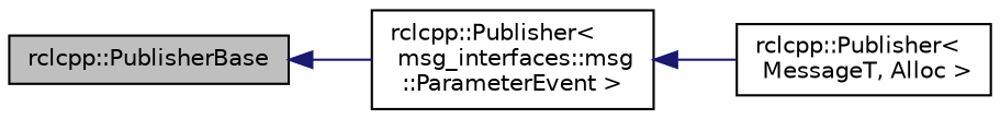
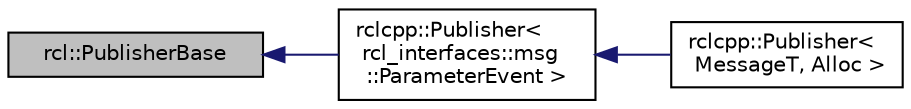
  digraph {
    rankdir=LR
    node [color=black fillcolor=white fontname=Helvetica fontsize=10 shape=record style=filled]
    edge [color=midnightblue dir=back fontname=Helvetica fontsize=10 labelfontname=Helvetica labelfontsize=10 style=solid]
-   n1 [fillcolor=grey75 fontcolor=black height=0.2 label="rclcpp::PublisherBase" width=0.4]
-   n2 [height=0.2 label="rclcpp::Publisher\<\l msg_interfaces::msg\l::ParameterEvent \>" width=0.4]
+   n1 [fillcolor=grey75 fontcolor=black height=0.2 label="rcl::PublisherBase" width=0.4]
+   n2 [height=0.2 label="rclcpp::Publisher\<\l rcl_interfaces::msg\l::ParameterEvent \>" width=0.4]
    n3 [height=0.2 label="rclcpp::Publisher\<\l MessageT, Alloc \>" width=0.4]
    n1 -> n2
    n2 -> n3
  }
